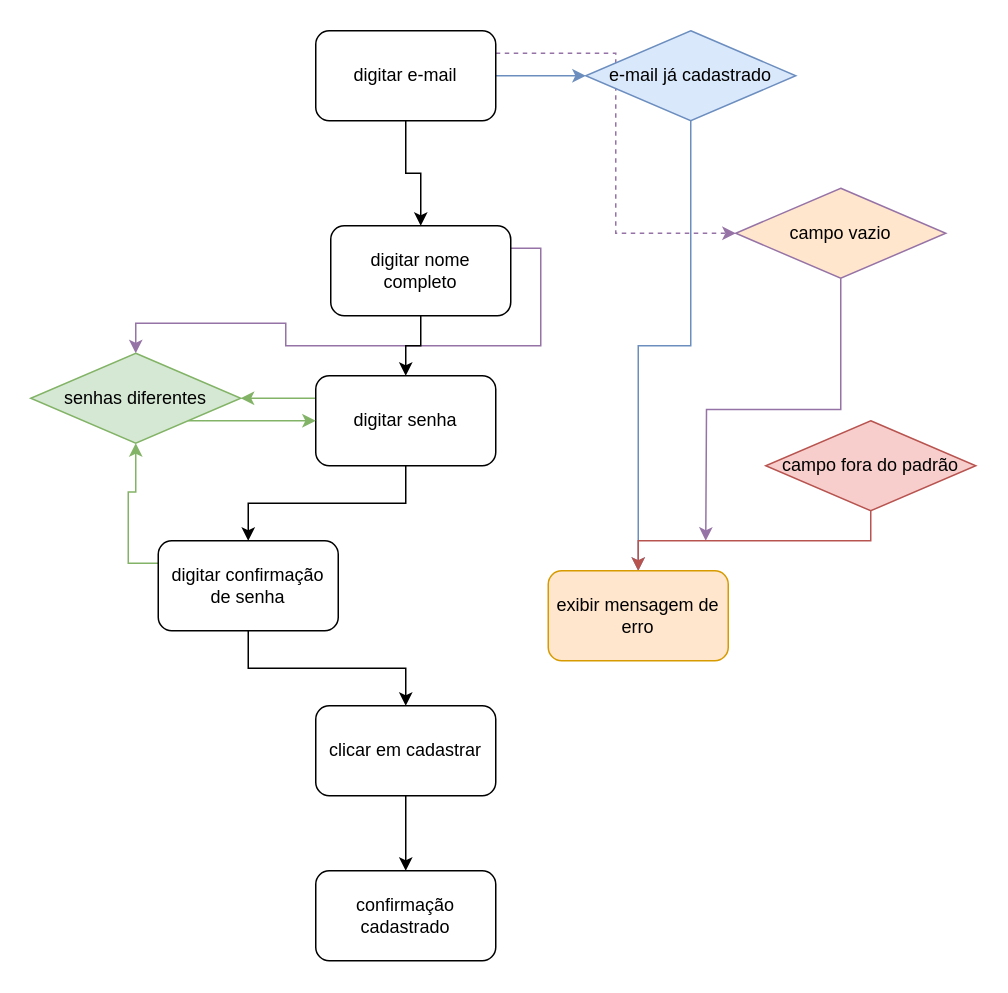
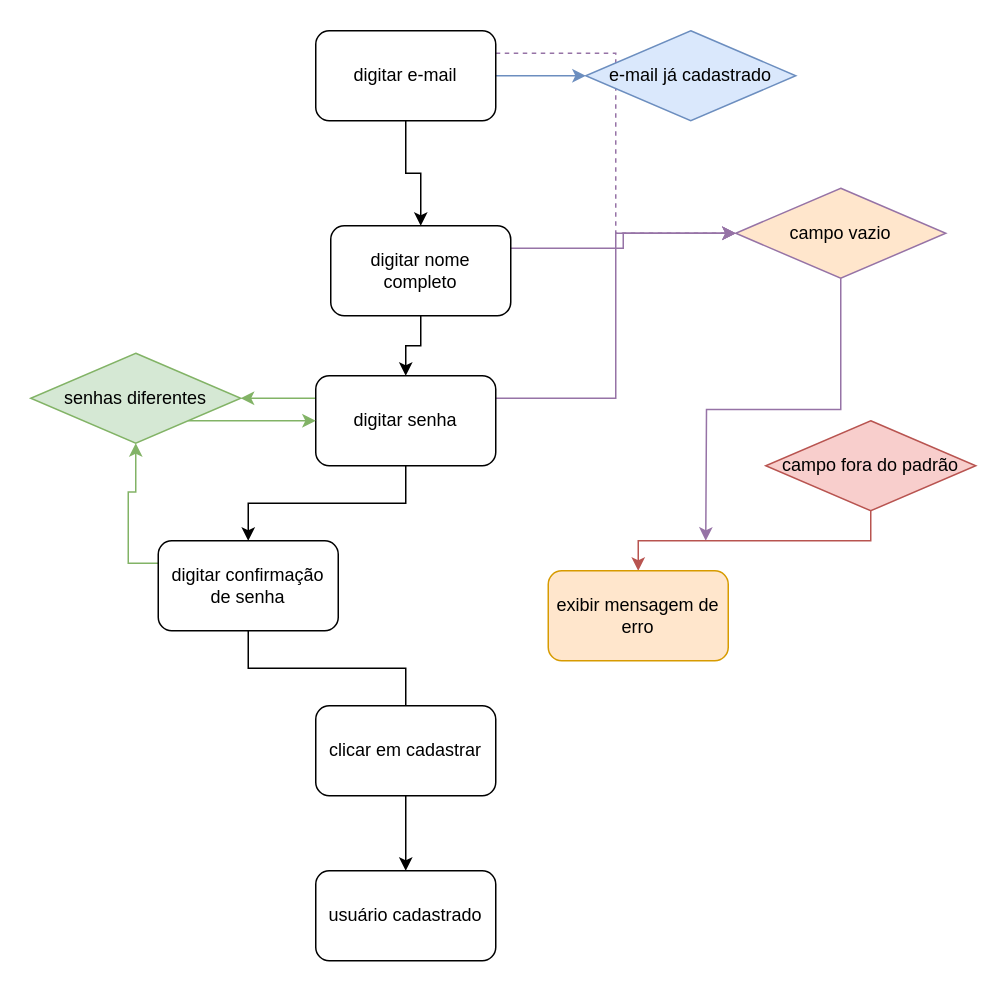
  <mxCell id="0" />
  <mxCell id="1" parent="0" />
  <mxCell id="2" style="edgeStyle=orthogonalEdgeStyle;rounded=0;orthogonalLoop=1;jettySize=auto;html=1;exitX=1;exitY=0.25;exitDx=0;exitDy=0;entryX=0;entryY=0.5;entryDx=0;entryDy=0;fillColor=#e1d5e7;strokeColor=#9673a6;dashed=1;" edge="1" parent="1" source="5" target="19"><mxGeometry relative="1" as="geometry" /></mxCell>
  <mxCell id="3" style="edgeStyle=orthogonalEdgeStyle;rounded=0;orthogonalLoop=1;jettySize=auto;html=1;exitX=1;exitY=0.5;exitDx=0;exitDy=0;entryX=0;entryY=0.5;entryDx=0;entryDy=0;fillColor=#dae8fc;strokeColor=#6c8ebf;" edge="1" parent="1" source="5" target="21"><mxGeometry relative="1" as="geometry" /></mxCell>
  <mxCell id="4" style="edgeStyle=orthogonalEdgeStyle;rounded=0;orthogonalLoop=1;jettySize=auto;html=1;exitX=0.5;exitY=1;exitDx=0;exitDy=0;entryX=0.5;entryY=0;entryDx=0;entryDy=0;" edge="1" parent="1" source="5" target="8"><mxGeometry relative="1" as="geometry" /></mxCell>
  <mxCell id="5" value="digitar e-mail" style="rounded=1;whiteSpace=wrap;html=1;" vertex="1" parent="1"><mxGeometry x="210" y="20" width="120" height="60" as="geometry" /></mxCell>
- <mxCell id="6" style="edgeStyle=orthogonalEdgeStyle;rounded=0;orthogonalLoop=1;jettySize=auto;html=1;exitX=1;exitY=0.25;exitDx=0;exitDy=0;fillColor=#e1d5e7;strokeColor=#9673a6;" edge="1" parent="1" source="8" target="25"><mxGeometry relative="1" as="geometry" /></mxCell>
+ <mxCell id="6" style="edgeStyle=orthogonalEdgeStyle;rounded=0;orthogonalLoop=1;jettySize=auto;html=1;exitX=1;exitY=0.25;exitDx=0;exitDy=0;entryX=0;entryY=0.5;entryDx=0;entryDy=0;fillColor=#e1d5e7;strokeColor=#9673a6;" edge="1" parent="1" source="8" target="19"><mxGeometry relative="1" as="geometry" /></mxCell>
  <mxCell id="7" style="edgeStyle=orthogonalEdgeStyle;rounded=0;orthogonalLoop=1;jettySize=auto;html=1;exitX=0.5;exitY=1;exitDx=0;exitDy=0;entryX=0.5;entryY=0;entryDx=0;entryDy=0;" edge="1" parent="1" source="8" target="12"><mxGeometry relative="1" as="geometry" /></mxCell>
  <mxCell id="8" value="digitar nome completo" style="rounded=1;whiteSpace=wrap;html=1;" vertex="1" parent="1"><mxGeometry x="220" y="150" width="120" height="60" as="geometry" /></mxCell>
+ <mxCell id="9" style="edgeStyle=orthogonalEdgeStyle;rounded=0;orthogonalLoop=1;jettySize=auto;html=1;exitX=1;exitY=0.25;exitDx=0;exitDy=0;entryX=0;entryY=0.5;entryDx=0;entryDy=0;fillColor=#e1d5e7;strokeColor=#9673a6;" edge="1" parent="1" source="12" target="19"><mxGeometry relative="1" as="geometry" /></mxCell>
  <mxCell id="10" style="edgeStyle=orthogonalEdgeStyle;rounded=0;orthogonalLoop=1;jettySize=auto;html=1;exitX=0;exitY=0.25;exitDx=0;exitDy=0;entryX=1;entryY=0.5;entryDx=0;entryDy=0;fillColor=#d5e8d4;strokeColor=#82b366;" edge="1" parent="1" source="12" target="25"><mxGeometry relative="1" as="geometry" /></mxCell>
  <mxCell id="11" style="edgeStyle=orthogonalEdgeStyle;rounded=0;orthogonalLoop=1;jettySize=auto;html=1;exitX=0.5;exitY=1;exitDx=0;exitDy=0;entryX=0.5;entryY=0;entryDx=0;entryDy=0;" edge="1" parent="1" source="12" target="15"><mxGeometry relative="1" as="geometry" /></mxCell>
  <mxCell id="12" value="digitar senha" style="rounded=1;whiteSpace=wrap;html=1;" vertex="1" parent="1"><mxGeometry x="210" y="250" width="120" height="60" as="geometry" /></mxCell>
  <mxCell id="13" style="edgeStyle=orthogonalEdgeStyle;rounded=0;orthogonalLoop=1;jettySize=auto;html=1;exitX=0;exitY=0.25;exitDx=0;exitDy=0;fillColor=#d5e8d4;strokeColor=#82b366;" edge="1" parent="1" source="15" target="25"><mxGeometry relative="1" as="geometry" /></mxCell>
- <mxCell id="14" style="edgeStyle=orthogonalEdgeStyle;rounded=0;orthogonalLoop=1;jettySize=auto;html=1;exitX=0.5;exitY=1;exitDx=0;exitDy=0;entryX=0.5;entryY=0;entryDx=0;entryDy=0;" edge="1" parent="1" source="15" target="17"><mxGeometry relative="1" as="geometry" /></mxCell>
+ <mxCell id="14" style="edgeStyle=orthogonalEdgeStyle;rounded=0;orthogonalLoop=1;jettySize=auto;html=1;exitX=0.5;exitY=1;exitDx=0;exitDy=0;entryX=0.5;entryY=0;entryDx=0;entryDy=0;endArrow=none;" edge="1" parent="1" source="15" target="17"><mxGeometry relative="1" as="geometry" /></mxCell>
  <mxCell id="15" value="digitar confirmação de senha" style="rounded=1;whiteSpace=wrap;html=1;" vertex="1" parent="1"><mxGeometry x="105" y="360" width="120" height="60" as="geometry" /></mxCell>
  <mxCell id="16" style="edgeStyle=orthogonalEdgeStyle;rounded=0;orthogonalLoop=1;jettySize=auto;html=1;exitX=0.5;exitY=1;exitDx=0;exitDy=0;entryX=0.5;entryY=0;entryDx=0;entryDy=0;" edge="1" parent="1" source="17" target="26"><mxGeometry relative="1" as="geometry" /></mxCell>
  <mxCell id="17" value="clicar em cadastrar" style="rounded=1;whiteSpace=wrap;html=1;" vertex="1" parent="1"><mxGeometry x="210" y="470" width="120" height="60" as="geometry" /></mxCell>
  <mxCell id="18" style="edgeStyle=orthogonalEdgeStyle;rounded=0;orthogonalLoop=1;jettySize=auto;html=1;exitX=0.5;exitY=1;exitDx=0;exitDy=0;fillColor=#e1d5e7;strokeColor=#9673a6;" edge="1" parent="1" source="19"><mxGeometry relative="1" as="geometry"><mxPoint x="470" y="360" as="targetPoint" /></mxGeometry></mxCell>
  <mxCell id="19" value="campo vazio" style="rhombus;whiteSpace=wrap;html=1;fillColor=#ffe6cc;strokeColor=#9673a6;" vertex="1" parent="1"><mxGeometry x="490" y="125" width="140" height="60" as="geometry" /></mxCell>
- <mxCell id="20" style="edgeStyle=orthogonalEdgeStyle;rounded=0;orthogonalLoop=1;jettySize=auto;html=1;exitX=0.5;exitY=1;exitDx=0;exitDy=0;entryX=0.5;entryY=0;entryDx=0;entryDy=0;fillColor=#dae8fc;strokeColor=#6c8ebf;" edge="1" parent="1" source="21" target="27"><mxGeometry relative="1" as="geometry" /></mxCell>
  <mxCell id="21" value="e-mail já cadastrado" style="rhombus;whiteSpace=wrap;html=1;fillColor=#dae8fc;strokeColor=#6c8ebf;" vertex="1" parent="1"><mxGeometry x="390" y="20" width="140" height="60" as="geometry" /></mxCell>
  <mxCell id="22" style="edgeStyle=orthogonalEdgeStyle;rounded=0;orthogonalLoop=1;jettySize=auto;html=1;exitX=0.5;exitY=1;exitDx=0;exitDy=0;entryX=0.5;entryY=0;entryDx=0;entryDy=0;fillColor=#f8cecc;strokeColor=#b85450;" edge="1" parent="1" source="23" target="27"><mxGeometry relative="1" as="geometry" /></mxCell>
  <mxCell id="23" value="campo fora do padrão" style="rhombus;whiteSpace=wrap;html=1;fillColor=#f8cecc;strokeColor=#b85450;" vertex="1" parent="1"><mxGeometry x="510" y="280" width="140" height="60" as="geometry" /></mxCell>
  <mxCell id="24" style="edgeStyle=orthogonalEdgeStyle;rounded=0;orthogonalLoop=1;jettySize=auto;html=1;exitX=1;exitY=1;exitDx=0;exitDy=0;entryX=0;entryY=0.5;entryDx=0;entryDy=0;fillColor=#d5e8d4;strokeColor=#82b366;" edge="1" parent="1" source="25" target="12"><mxGeometry relative="1" as="geometry" /></mxCell>
  <mxCell id="25" value="senhas diferentes" style="rhombus;whiteSpace=wrap;html=1;fillColor=#d5e8d4;strokeColor=#82b366;" vertex="1" parent="1"><mxGeometry x="20" y="235" width="140" height="60" as="geometry" /></mxCell>
- <mxCell id="26" value="confirmação cadastrado" style="rounded=1;whiteSpace=wrap;html=1;" vertex="1" parent="1"><mxGeometry x="210" y="580" width="120" height="60" as="geometry" /></mxCell>
+ <mxCell id="26" value="usuário cadastrado" style="rounded=1;whiteSpace=wrap;html=1;" vertex="1" parent="1"><mxGeometry x="210" y="580" width="120" height="60" as="geometry" /></mxCell>
  <mxCell id="27" value="exibir mensagem de erro" style="rounded=1;whiteSpace=wrap;html=1;fillColor=#ffe6cc;strokeColor=#d79b00;" vertex="1" parent="1"><mxGeometry x="365" y="380" width="120" height="60" as="geometry" /></mxCell>
